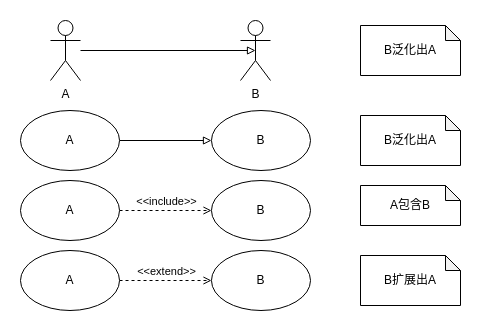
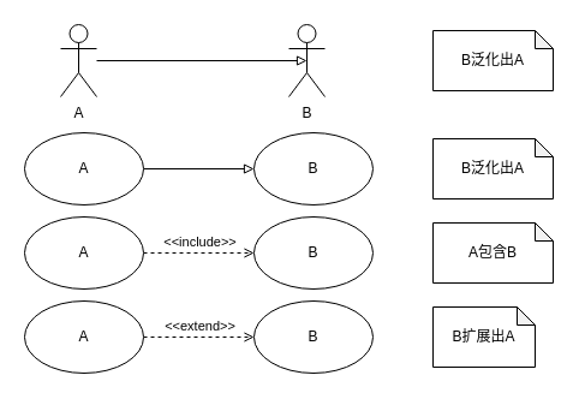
  <mxCell id="0" />
  <mxCell id="1" parent="0" />
  <mxCell id="2" value="" style="group" parent="1" vertex="1" connectable="0"><mxGeometry x="20" y="180" width="290" height="60" as="geometry" /></mxCell>
  <mxCell id="3" style="edgeStyle=orthogonalEdgeStyle;rounded=0;orthogonalLoop=1;jettySize=auto;html=1;dashed=1;endArrow=open;endFill=0;" parent="2" source="5" target="6" edge="1"><mxGeometry relative="1" as="geometry" /></mxCell>
  <mxCell id="4" value="&amp;lt;&amp;lt;include&amp;gt;&amp;gt;" style="edgeLabel;html=1;align=center;verticalAlign=middle;resizable=0;points=[];" parent="3" vertex="1" connectable="0"><mxGeometry x="-0.048" y="-1" relative="1" as="geometry"><mxPoint x="2" y="-11" as="offset" /></mxGeometry></mxCell>
  <mxCell id="5" value="A" style="ellipse;whiteSpace=wrap;html=1;" parent="2" vertex="1"><mxGeometry width="99.024" height="60" as="geometry" /></mxCell>
  <mxCell id="6" value="B" style="ellipse;whiteSpace=wrap;html=1;" parent="2" vertex="1"><mxGeometry x="190.976" width="99.024" height="60" as="geometry" /></mxCell>
  <mxCell id="7" value="" style="group" parent="1" vertex="1" connectable="0"><mxGeometry x="20" y="110" width="290" height="60" as="geometry" /></mxCell>
  <mxCell id="8" style="edgeStyle=orthogonalEdgeStyle;rounded=0;orthogonalLoop=1;jettySize=auto;html=1;endArrow=block;endFill=0;" parent="7" source="9" target="10" edge="1"><mxGeometry relative="1" as="geometry" /></mxCell>
  <mxCell id="9" value="A" style="ellipse;whiteSpace=wrap;html=1;" parent="7" vertex="1"><mxGeometry width="99.024" height="60" as="geometry" /></mxCell>
  <mxCell id="10" value="B" style="ellipse;whiteSpace=wrap;html=1;" parent="7" vertex="1"><mxGeometry x="190.976" width="99.024" height="60" as="geometry" /></mxCell>
  <mxCell id="11" value="" style="group" parent="1" vertex="1" connectable="0"><mxGeometry x="20" y="250" width="290" height="60" as="geometry" /></mxCell>
  <mxCell id="12" style="edgeStyle=orthogonalEdgeStyle;rounded=0;orthogonalLoop=1;jettySize=auto;html=1;dashed=1;endArrow=open;endFill=0;" parent="11" source="14" target="15" edge="1"><mxGeometry relative="1" as="geometry" /></mxCell>
  <mxCell id="13" value="&amp;lt;&amp;lt;extend&amp;gt;&amp;gt;" style="edgeLabel;html=1;align=center;verticalAlign=middle;resizable=0;points=[];" parent="12" vertex="1" connectable="0"><mxGeometry x="-0.048" y="-1" relative="1" as="geometry"><mxPoint x="2" y="-11" as="offset" /></mxGeometry></mxCell>
  <mxCell id="14" value="A" style="ellipse;whiteSpace=wrap;html=1;" parent="11" vertex="1"><mxGeometry width="99.024" height="60" as="geometry" /></mxCell>
  <mxCell id="15" value="B" style="ellipse;whiteSpace=wrap;html=1;" parent="11" vertex="1"><mxGeometry x="190.976" width="99.024" height="60" as="geometry" /></mxCell>
  <mxCell id="16" value="B泛化出A" style="shape=note;whiteSpace=wrap;html=1;backgroundOutline=1;darkOpacity=0.05;size=15;" parent="1" vertex="1"><mxGeometry x="360" y="115" width="100" height="50" as="geometry" /></mxCell>
- <mxCell id="17" value="A包含B" style="shape=note;whiteSpace=wrap;html=1;backgroundOutline=1;darkOpacity=0.05;size=15;" parent="1" vertex="1"><mxGeometry x="360" y="185" width="100" height="40" as="geometry" /></mxCell>
- <mxCell id="18" value="B扩展出A" style="shape=note;whiteSpace=wrap;html=1;backgroundOutline=1;darkOpacity=0.05;size=15;" parent="1" vertex="1"><mxGeometry x="360" y="255" width="100" height="50" as="geometry" /></mxCell>
+ <mxCell id="17" value="A包含B" style="shape=note;whiteSpace=wrap;html=1;backgroundOutline=1;darkOpacity=0.05;size=15;" parent="1" vertex="1"><mxGeometry x="360" y="185" width="100" height="50" as="geometry" /></mxCell>
+ <mxCell id="18" value="B扩展出A" style="shape=note;whiteSpace=wrap;html=1;backgroundOutline=1;darkOpacity=0.05;size=15;" parent="1" vertex="1"><mxGeometry x="360" y="255" width="85" height="50" as="geometry" /></mxCell>
  <mxCell id="19" value="A" style="shape=umlActor;verticalLabelPosition=bottom;verticalAlign=top;html=1;" vertex="1" parent="1"><mxGeometry x="50" y="20" width="30" height="60" as="geometry" /></mxCell>
  <mxCell id="20" value="B" style="shape=umlActor;verticalLabelPosition=bottom;verticalAlign=top;html=1;" vertex="1" parent="1"><mxGeometry x="240" y="20" width="30" height="60" as="geometry" /></mxCell>
  <mxCell id="21" style="edgeStyle=orthogonalEdgeStyle;rounded=0;orthogonalLoop=1;jettySize=auto;html=1;entryX=0.5;entryY=0.5;entryDx=0;entryDy=0;entryPerimeter=0;endArrow=block;endFill=0;" edge="1" parent="1" source="19" target="20"><mxGeometry relative="1" as="geometry" /></mxCell>
  <mxCell id="22" value="B泛化出A" style="shape=note;whiteSpace=wrap;html=1;backgroundOutline=1;darkOpacity=0.05;size=15;" vertex="1" parent="1"><mxGeometry x="360" y="25" width="100" height="50" as="geometry" /></mxCell>
